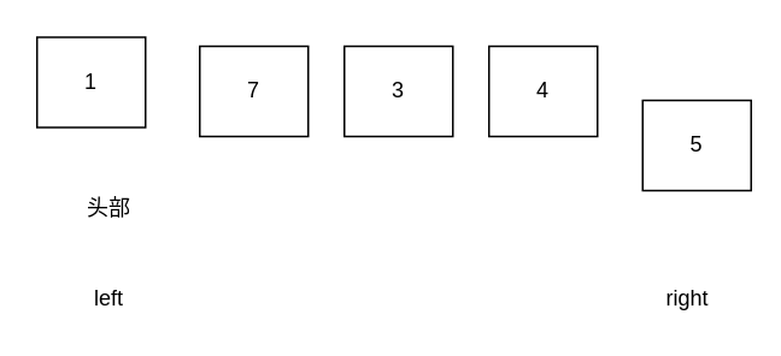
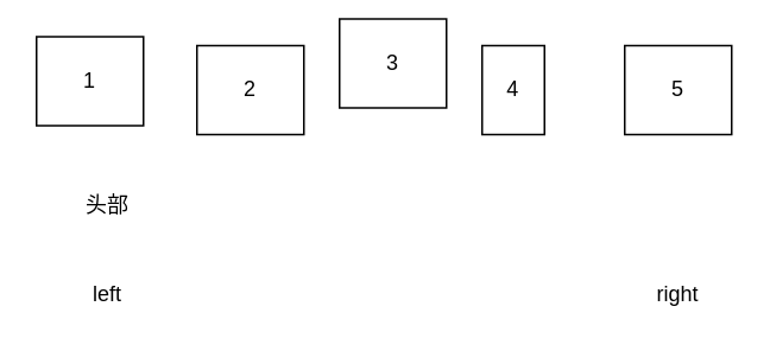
  <mxCell id="0" />
  <mxCell id="1" parent="0" />
  <mxCell id="2" value="1" style="rounded=0;whiteSpace=wrap;html=1;" vertex="1" parent="1"><mxGeometry x="20" y="20" width="60" height="50" as="geometry" /></mxCell>
- <mxCell id="3" value="7" style="rounded=0;whiteSpace=wrap;html=1;" vertex="1" parent="1"><mxGeometry x="110" y="25" width="60" height="50" as="geometry" /></mxCell>
- <mxCell id="4" value="3" style="rounded=0;whiteSpace=wrap;html=1;" vertex="1" parent="1"><mxGeometry x="190" y="25" width="60" height="50" as="geometry" /></mxCell>
- <mxCell id="5" value="4" style="rounded=0;whiteSpace=wrap;html=1;" vertex="1" parent="1"><mxGeometry x="270" y="25" width="60" height="50" as="geometry" /></mxCell>
- <mxCell id="6" value="5" style="rounded=0;whiteSpace=wrap;html=1;" vertex="1" parent="1"><mxGeometry x="355" y="55" width="60" height="50" as="geometry" /></mxCell>
+ <mxCell id="3" value="2" style="rounded=0;whiteSpace=wrap;html=1;" vertex="1" parent="1"><mxGeometry x="110" y="25" width="60" height="50" as="geometry" /></mxCell>
+ <mxCell id="4" value="3" style="rounded=0;whiteSpace=wrap;html=1;" vertex="1" parent="1"><mxGeometry x="190" y="10" width="60" height="50" as="geometry" /></mxCell>
+ <mxCell id="5" value="4" style="rounded=0;whiteSpace=wrap;html=1;" vertex="1" parent="1"><mxGeometry x="270" y="25" width="35" height="50" as="geometry" /></mxCell>
+ <mxCell id="6" value="5" style="rounded=0;whiteSpace=wrap;html=1;" vertex="1" parent="1"><mxGeometry x="350" y="25" width="60" height="50" as="geometry" /></mxCell>
  <mxCell id="7" value="头部" style="text;html=1;strokeColor=none;fillColor=none;align=center;verticalAlign=middle;whiteSpace=wrap;rounded=0;" vertex="1" parent="1"><mxGeometry x="40" y="105" width="40" height="20" as="geometry" /></mxCell>
  <mxCell id="8" value="left" style="text;html=1;strokeColor=none;fillColor=none;align=center;verticalAlign=middle;whiteSpace=wrap;rounded=0;" vertex="1" parent="1"><mxGeometry x="40" y="155" width="40" height="20" as="geometry" /></mxCell>
  <mxCell id="9" value="right" style="text;html=1;strokeColor=none;fillColor=none;align=center;verticalAlign=middle;whiteSpace=wrap;rounded=0;" vertex="1" parent="1"><mxGeometry x="360" y="155" width="40" height="20" as="geometry" /></mxCell>
